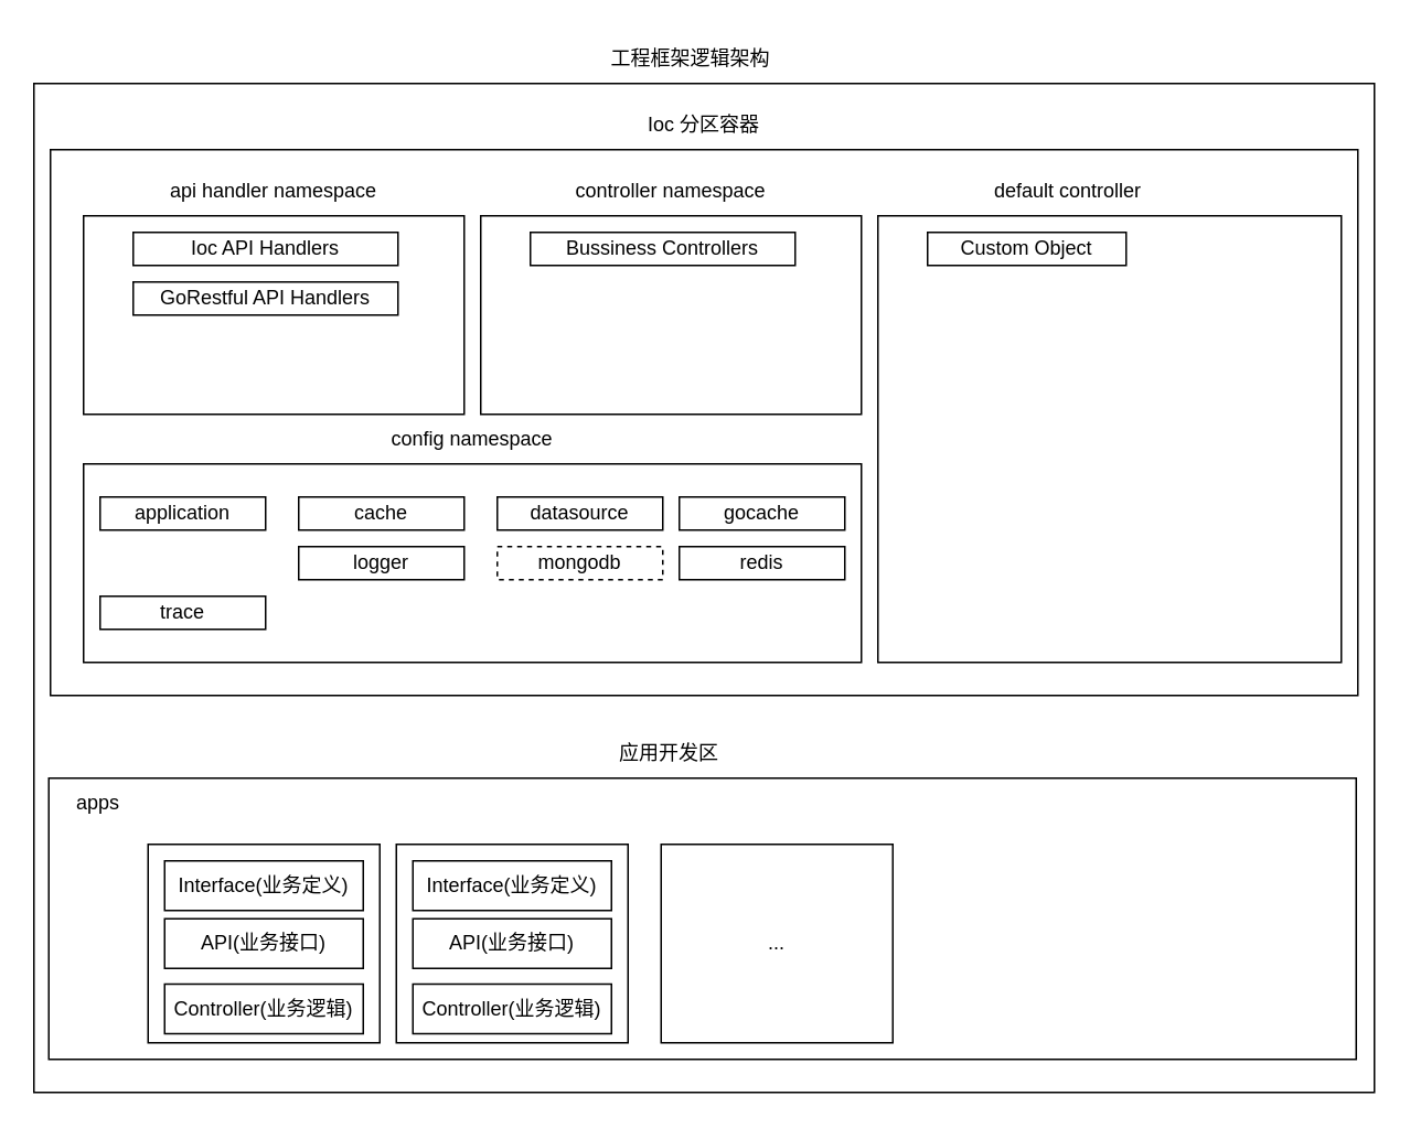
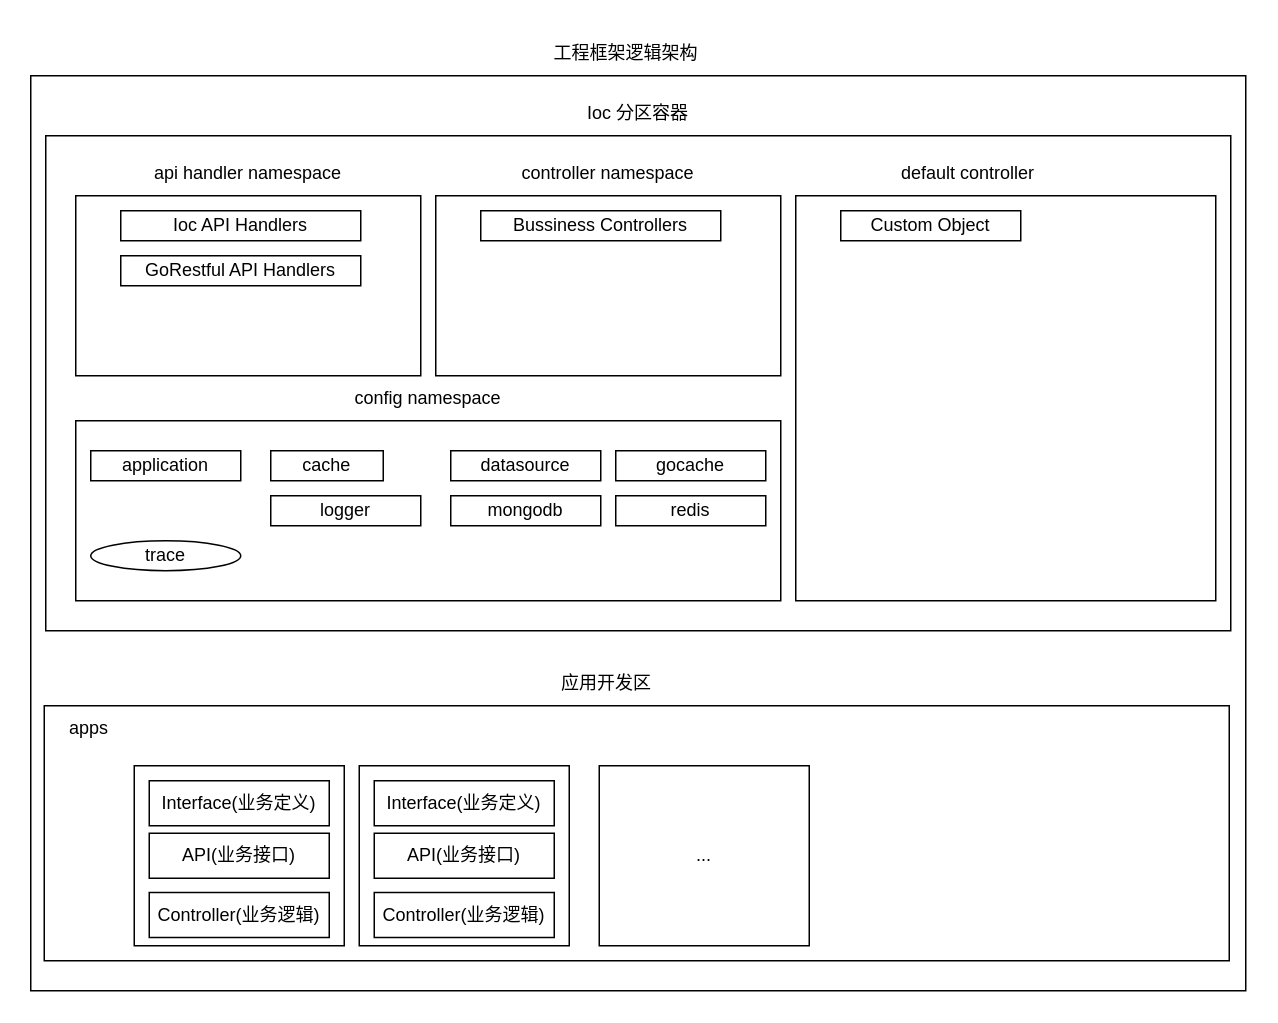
  <mxCell id="0" />
  <mxCell id="1" parent="0" />
  <mxCell id="2" value="" style="rounded=0;whiteSpace=wrap;html=1;" vertex="1" parent="1"><mxGeometry x="20" y="50" width="810" height="610" as="geometry" /></mxCell>
  <mxCell id="3" value="" style="rounded=0;whiteSpace=wrap;html=1;" vertex="1" parent="1"><mxGeometry x="30" y="90" width="790" height="330" as="geometry" /></mxCell>
  <mxCell id="4" value="" style="rounded=0;whiteSpace=wrap;html=1;" vertex="1" parent="1"><mxGeometry x="50" y="130" width="230" height="120" as="geometry" /></mxCell>
  <mxCell id="5" value="" style="rounded=0;whiteSpace=wrap;html=1;" vertex="1" parent="1"><mxGeometry x="290" y="130" width="230" height="120" as="geometry" /></mxCell>
  <mxCell id="6" value="" style="rounded=0;whiteSpace=wrap;html=1;" vertex="1" parent="1"><mxGeometry x="530" y="130" width="280" height="270" as="geometry" /></mxCell>
  <mxCell id="7" value="Ioc 分区容器" style="text;html=1;strokeColor=none;fillColor=none;align=center;verticalAlign=middle;whiteSpace=wrap;rounded=0;" vertex="1" parent="1"><mxGeometry x="370" y="60" width="110" height="30" as="geometry" /></mxCell>
  <mxCell id="8" value="api handler namespace" style="text;html=1;strokeColor=none;fillColor=none;align=center;verticalAlign=middle;whiteSpace=wrap;rounded=0;" vertex="1" parent="1"><mxGeometry x="50" y="100" width="230" height="30" as="geometry" /></mxCell>
  <mxCell id="9" value="controller namespace" style="text;html=1;strokeColor=none;fillColor=none;align=center;verticalAlign=middle;whiteSpace=wrap;rounded=0;" vertex="1" parent="1"><mxGeometry x="290" y="100" width="230" height="30" as="geometry" /></mxCell>
  <mxCell id="10" value="" style="rounded=0;whiteSpace=wrap;html=1;" vertex="1" parent="1"><mxGeometry x="50" y="280" width="470" height="120" as="geometry" /></mxCell>
  <mxCell id="11" value="config namespace" style="text;html=1;strokeColor=none;fillColor=none;align=center;verticalAlign=middle;whiteSpace=wrap;rounded=0;" vertex="1" parent="1"><mxGeometry x="170" y="250" width="230" height="30" as="geometry" /></mxCell>
  <mxCell id="12" value="default controller" style="text;html=1;strokeColor=none;fillColor=none;align=center;verticalAlign=middle;whiteSpace=wrap;rounded=0;" vertex="1" parent="1"><mxGeometry x="530" y="100" width="230" height="30" as="geometry" /></mxCell>
  <mxCell id="13" value="Ioc API Handlers" style="rounded=0;whiteSpace=wrap;html=1;" vertex="1" parent="1"><mxGeometry x="80" y="140" width="160" height="20" as="geometry" /></mxCell>
  <mxCell id="14" value="GoRestful API Handlers" style="rounded=0;whiteSpace=wrap;html=1;" vertex="1" parent="1"><mxGeometry x="80" y="170" width="160" height="20" as="geometry" /></mxCell>
  <mxCell id="15" value="Bussiness Controllers" style="rounded=0;whiteSpace=wrap;html=1;" vertex="1" parent="1"><mxGeometry x="320" y="140" width="160" height="20" as="geometry" /></mxCell>
  <mxCell id="16" value="application" style="rounded=0;whiteSpace=wrap;html=1;" vertex="1" parent="1"><mxGeometry x="60" y="300" width="100" height="20" as="geometry" /></mxCell>
- <mxCell id="17" value="cache" style="rounded=0;whiteSpace=wrap;html=1;" vertex="1" parent="1"><mxGeometry x="180" y="300" width="100" height="20" as="geometry" /></mxCell>
+ <mxCell id="17" value="cache" style="rounded=0;whiteSpace=wrap;html=1;" vertex="1" parent="1"><mxGeometry x="180" y="300" width="75" height="20" as="geometry" /></mxCell>
  <mxCell id="18" value="datasource" style="rounded=0;whiteSpace=wrap;html=1;" vertex="1" parent="1"><mxGeometry x="300" y="300" width="100" height="20" as="geometry" /></mxCell>
  <mxCell id="19" value="gocache" style="rounded=0;whiteSpace=wrap;html=1;" vertex="1" parent="1"><mxGeometry x="410" y="300" width="100" height="20" as="geometry" /></mxCell>
  <mxCell id="20" value="logger" style="rounded=0;whiteSpace=wrap;html=1;" vertex="1" parent="1"><mxGeometry x="180" y="330" width="100" height="20" as="geometry" /></mxCell>
- <mxCell id="21" value="mongodb" style="rounded=0;whiteSpace=wrap;html=1;dashed=1;" vertex="1" parent="1"><mxGeometry x="300" y="330" width="100" height="20" as="geometry" /></mxCell>
+ <mxCell id="21" value="mongodb" style="rounded=0;whiteSpace=wrap;html=1;" vertex="1" parent="1"><mxGeometry x="300" y="330" width="100" height="20" as="geometry" /></mxCell>
  <mxCell id="22" value="redis" style="rounded=0;whiteSpace=wrap;html=1;" vertex="1" parent="1"><mxGeometry x="410" y="330" width="100" height="20" as="geometry" /></mxCell>
- <mxCell id="23" value="trace" style="rounded=0;whiteSpace=wrap;html=1;" vertex="1" parent="1"><mxGeometry x="60" y="360" width="100" height="20" as="geometry" /></mxCell>
+ <mxCell id="23" value="trace" style="ellipse;whiteSpace=wrap;html=1;" vertex="1" parent="1"><mxGeometry x="60" y="360" width="100" height="20" as="geometry" /></mxCell>
  <mxCell id="24" value="Custom Object" style="rounded=0;whiteSpace=wrap;html=1;" vertex="1" parent="1"><mxGeometry x="560" y="140" width="120" height="20" as="geometry" /></mxCell>
  <mxCell id="25" value="" style="rounded=0;whiteSpace=wrap;html=1;" vertex="1" parent="1"><mxGeometry x="29" y="470" width="790" height="170" as="geometry" /></mxCell>
  <mxCell id="26" value="应用开发区" style="text;html=1;strokeColor=none;fillColor=none;align=center;verticalAlign=middle;whiteSpace=wrap;rounded=0;" vertex="1" parent="1"><mxGeometry x="349" y="440" width="110" height="30" as="geometry" /></mxCell>
  <mxCell id="27" value="apps" style="text;html=1;strokeColor=none;fillColor=none;align=center;verticalAlign=middle;whiteSpace=wrap;rounded=0;" vertex="1" parent="1"><mxGeometry x="29" y="470" width="60" height="30" as="geometry" /></mxCell>
  <mxCell id="28" value="" style="rounded=0;whiteSpace=wrap;html=1;" vertex="1" parent="1"><mxGeometry x="89" y="510" width="140" height="120" as="geometry" /></mxCell>
  <mxCell id="29" value="Controller(业务逻辑)" style="rounded=0;whiteSpace=wrap;html=1;" vertex="1" parent="1"><mxGeometry x="99" y="594.5" width="120" height="30" as="geometry" /></mxCell>
  <mxCell id="30" value="API(业务接口)" style="rounded=0;whiteSpace=wrap;html=1;" vertex="1" parent="1"><mxGeometry x="99" y="555" width="120" height="30" as="geometry" /></mxCell>
  <mxCell id="31" value="Interface(业务定义)" style="rounded=0;whiteSpace=wrap;html=1;" vertex="1" parent="1"><mxGeometry x="99" y="520" width="120" height="30" as="geometry" /></mxCell>
  <mxCell id="32" value="" style="rounded=0;whiteSpace=wrap;html=1;" vertex="1" parent="1"><mxGeometry x="239" y="510" width="140" height="120" as="geometry" /></mxCell>
  <mxCell id="33" value="Controller(业务逻辑)" style="rounded=0;whiteSpace=wrap;html=1;" vertex="1" parent="1"><mxGeometry x="249" y="594.5" width="120" height="30" as="geometry" /></mxCell>
  <mxCell id="34" value="API(业务接口)" style="rounded=0;whiteSpace=wrap;html=1;" vertex="1" parent="1"><mxGeometry x="249" y="555" width="120" height="30" as="geometry" /></mxCell>
  <mxCell id="35" value="Interface(业务定义)" style="rounded=0;whiteSpace=wrap;html=1;" vertex="1" parent="1"><mxGeometry x="249" y="520" width="120" height="30" as="geometry" /></mxCell>
  <mxCell id="36" value="..." style="rounded=0;whiteSpace=wrap;html=1;" vertex="1" parent="1"><mxGeometry x="399" y="510" width="140" height="120" as="geometry" /></mxCell>
  <mxCell id="37" value="工程框架逻辑架构" style="text;html=1;strokeColor=none;fillColor=none;align=center;verticalAlign=middle;whiteSpace=wrap;rounded=0;" vertex="1" parent="1"><mxGeometry x="364" y="20" width="106" height="30" as="geometry" /></mxCell>
